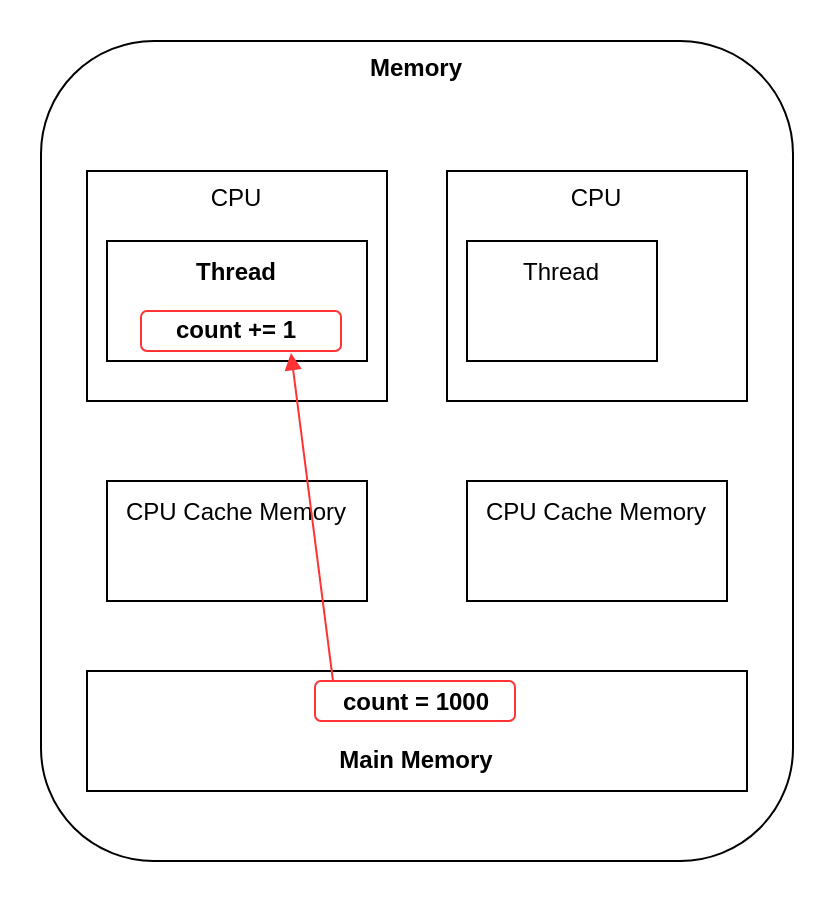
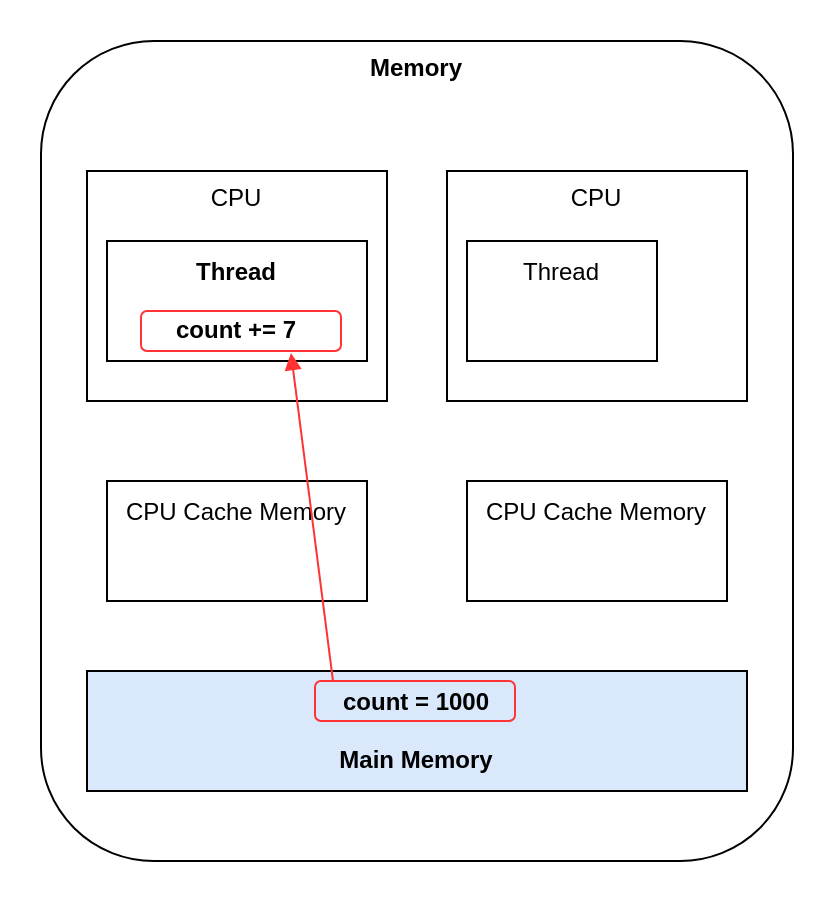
  <mxCell id="0" />
  <mxCell id="1" parent="0" />
  <mxCell id="2" value="Memory" style="rounded=1;whiteSpace=wrap;html=1;fontStyle=1;verticalAlign=top;" vertex="1" parent="1"><mxGeometry x="20" y="20" width="376" height="410" as="geometry" /></mxCell>
  <mxCell id="3" value="CPU" style="rounded=0;whiteSpace=wrap;html=1;verticalAlign=top;" vertex="1" parent="1"><mxGeometry x="43" y="85" width="150" height="115" as="geometry" /></mxCell>
- <mxCell id="4" value="&lt;div&gt;&lt;span&gt;count = 1000&lt;/span&gt;&lt;/div&gt;&lt;div&gt;&lt;br&gt;&lt;/div&gt;Main Memory" style="rounded=0;whiteSpace=wrap;html=1;fontStyle=1" vertex="1" parent="1"><mxGeometry x="43" y="335" width="330" height="60" as="geometry" /></mxCell>
+ <mxCell id="4" value="&lt;div&gt;&lt;span&gt;count = 1000&lt;/span&gt;&lt;/div&gt;&lt;div&gt;&lt;br&gt;&lt;/div&gt;Main Memory" style="rounded=0;whiteSpace=wrap;html=1;fontStyle=1;fillColor=#dae8fc;" vertex="1" parent="1"><mxGeometry x="43" y="335" width="330" height="60" as="geometry" /></mxCell>
  <mxCell id="5" value="CPU Cache Memory&lt;div&gt;&lt;br&gt;&lt;/div&gt;&lt;div&gt;&lt;br&gt;&lt;/div&gt;" style="rounded=0;whiteSpace=wrap;html=1;fontStyle=0" vertex="1" parent="1"><mxGeometry x="53" y="240" width="130" height="60" as="geometry" /></mxCell>
- <mxCell id="6" value="Thread&lt;div&gt;&lt;br&gt;&lt;/div&gt;&lt;div&gt;&lt;span&gt;count += 1&lt;/span&gt;&lt;/div&gt;" style="rounded=0;whiteSpace=wrap;html=1;fontStyle=1" vertex="1" parent="1"><mxGeometry x="53" y="120" width="130" height="60" as="geometry" /></mxCell>
+ <mxCell id="6" value="Thread&lt;div&gt;&lt;br&gt;&lt;/div&gt;&lt;div&gt;&lt;span&gt;count += 7&lt;/span&gt;&lt;/div&gt;" style="rounded=0;whiteSpace=wrap;html=1;fontStyle=1" vertex="1" parent="1"><mxGeometry x="53" y="120" width="130" height="60" as="geometry" /></mxCell>
  <mxCell id="7" value="CPU" style="rounded=0;whiteSpace=wrap;html=1;verticalAlign=top;" vertex="1" parent="1"><mxGeometry x="223" y="85" width="150" height="115" as="geometry" /></mxCell>
  <mxCell id="8" value="CPU Cache Memory&lt;div&gt;&lt;br&gt;&lt;/div&gt;&lt;div&gt;&lt;br&gt;&lt;/div&gt;" style="rounded=0;whiteSpace=wrap;html=1;" vertex="1" parent="1"><mxGeometry x="233" y="240" width="130" height="60" as="geometry" /></mxCell>
  <mxCell id="9" value="Thread&lt;div&gt;&lt;br&gt;&lt;/div&gt;&lt;div&gt;&lt;br&gt;&lt;/div&gt;" style="rounded=0;whiteSpace=wrap;html=1;" vertex="1" parent="1"><mxGeometry x="233" y="120" width="95" height="60" as="geometry" /></mxCell>
  <mxCell id="10" value="" style="rounded=1;whiteSpace=wrap;html=1;strokeColor=#FF3333;fillColor=none;" vertex="1" parent="1"><mxGeometry x="157" y="340" width="100" height="20" as="geometry" /></mxCell>
  <mxCell id="11" value="" style="rounded=1;whiteSpace=wrap;html=1;strokeColor=#FF3333;fillColor=none;" vertex="1" parent="1"><mxGeometry x="70" y="155" width="100" height="20" as="geometry" /></mxCell>
  <mxCell id="12" value="" style="endArrow=block;html=1;rounded=0;exitX=0.09;exitY=-0.05;exitDx=0;exitDy=0;exitPerimeter=0;entryX=0.75;entryY=1;entryDx=0;entryDy=0;endFill=1;strokeColor=#FF3333;" edge="1" parent="1"><mxGeometry width="50" height="50" relative="1" as="geometry"><mxPoint x="166" y="340" as="sourcePoint" /><mxPoint x="145" y="176" as="targetPoint" /></mxGeometry></mxCell>
